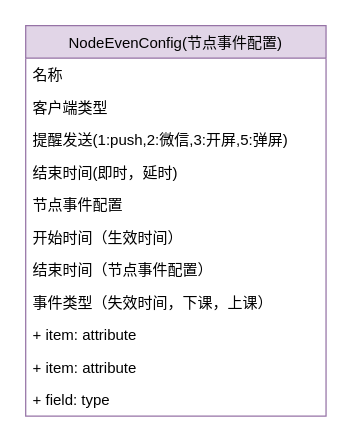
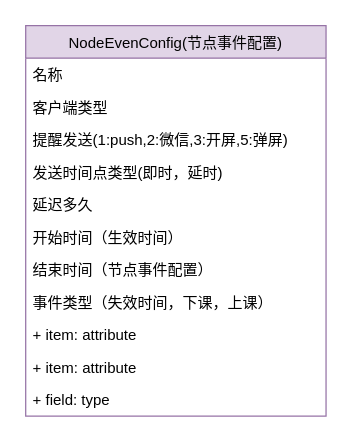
  <mxCell id="0" />
  <mxCell id="1" parent="0" />
  <mxCell id="2" value="NodeEvenConfig(节点事件配置)" style="swimlane;fontStyle=0;childLayout=stackLayout;horizontal=1;startSize=26;fillColor=#e1d5e7;horizontalStack=0;resizeParent=1;resizeParentMax=0;resizeLast=0;collapsible=1;marginBottom=0;strokeColor=#9673a6;" vertex="1" parent="1"><mxGeometry x="20" y="20" width="240" height="312" as="geometry" /></mxCell>
  <mxCell id="3" value="名称" style="text;strokeColor=none;fillColor=none;align=left;verticalAlign=top;spacingLeft=4;spacingRight=4;overflow=hidden;rotatable=0;points=[[0,0.5],[1,0.5]];portConstraint=eastwest;" vertex="1" parent="2"><mxGeometry y="26" width="240" height="26" as="geometry" /></mxCell>
  <mxCell id="4" value="客户端类型" style="text;strokeColor=none;fillColor=none;align=left;verticalAlign=top;spacingLeft=4;spacingRight=4;overflow=hidden;rotatable=0;points=[[0,0.5],[1,0.5]];portConstraint=eastwest;" vertex="1" parent="2"><mxGeometry y="52" width="240" height="26" as="geometry" /></mxCell>
  <mxCell id="5" value="提醒发送(1:push,2:微信,3:开屏,5:弹屏)" style="text;strokeColor=none;fillColor=none;align=left;verticalAlign=top;spacingLeft=4;spacingRight=4;overflow=hidden;rotatable=0;points=[[0,0.5],[1,0.5]];portConstraint=eastwest;" vertex="1" parent="2"><mxGeometry y="78" width="240" height="26" as="geometry" /></mxCell>
- <mxCell id="6" value="结束时间(即时，延时)" style="text;strokeColor=none;fillColor=none;align=left;verticalAlign=top;spacingLeft=4;spacingRight=4;overflow=hidden;rotatable=0;points=[[0,0.5],[1,0.5]];portConstraint=eastwest;" vertex="1" parent="2"><mxGeometry y="104" width="240" height="26" as="geometry" /></mxCell>
- <mxCell id="7" value="节点事件配置" style="text;strokeColor=none;fillColor=none;align=left;verticalAlign=top;spacingLeft=4;spacingRight=4;overflow=hidden;rotatable=0;points=[[0,0.5],[1,0.5]];portConstraint=eastwest;" vertex="1" parent="2"><mxGeometry y="130" width="240" height="26" as="geometry" /></mxCell>
+ <mxCell id="6" value="发送时间点类型(即时，延时)" style="text;strokeColor=none;fillColor=none;align=left;verticalAlign=top;spacingLeft=4;spacingRight=4;overflow=hidden;rotatable=0;points=[[0,0.5],[1,0.5]];portConstraint=eastwest;" vertex="1" parent="2"><mxGeometry y="104" width="240" height="26" as="geometry" /></mxCell>
+ <mxCell id="7" value="延迟多久" style="text;strokeColor=none;fillColor=none;align=left;verticalAlign=top;spacingLeft=4;spacingRight=4;overflow=hidden;rotatable=0;points=[[0,0.5],[1,0.5]];portConstraint=eastwest;" vertex="1" parent="2"><mxGeometry y="130" width="240" height="26" as="geometry" /></mxCell>
  <mxCell id="8" value="开始时间（生效时间）" style="text;strokeColor=none;fillColor=none;align=left;verticalAlign=top;spacingLeft=4;spacingRight=4;overflow=hidden;rotatable=0;points=[[0,0.5],[1,0.5]];portConstraint=eastwest;" vertex="1" parent="2"><mxGeometry y="156" width="240" height="26" as="geometry" /></mxCell>
  <mxCell id="9" value="结束时间（节点事件配置）" style="text;strokeColor=none;fillColor=none;align=left;verticalAlign=top;spacingLeft=4;spacingRight=4;overflow=hidden;rotatable=0;points=[[0,0.5],[1,0.5]];portConstraint=eastwest;" vertex="1" parent="2"><mxGeometry y="182" width="240" height="26" as="geometry" /></mxCell>
  <mxCell id="10" value="事件类型（失效时间，下课，上课）" style="text;strokeColor=none;fillColor=none;align=left;verticalAlign=top;spacingLeft=4;spacingRight=4;overflow=hidden;rotatable=0;points=[[0,0.5],[1,0.5]];portConstraint=eastwest;" vertex="1" parent="2"><mxGeometry y="208" width="240" height="26" as="geometry" /></mxCell>
  <mxCell id="11" value="+ item: attribute" style="text;strokeColor=none;fillColor=none;align=left;verticalAlign=top;spacingLeft=4;spacingRight=4;overflow=hidden;rotatable=0;points=[[0,0.5],[1,0.5]];portConstraint=eastwest;" vertex="1" parent="2"><mxGeometry y="234" width="240" height="26" as="geometry" /></mxCell>
  <mxCell id="12" value="+ item: attribute" style="text;strokeColor=none;fillColor=none;align=left;verticalAlign=top;spacingLeft=4;spacingRight=4;overflow=hidden;rotatable=0;points=[[0,0.5],[1,0.5]];portConstraint=eastwest;" vertex="1" parent="2"><mxGeometry y="260" width="240" height="26" as="geometry" /></mxCell>
  <mxCell id="13" value="+ field: type" style="text;strokeColor=none;fillColor=none;align=left;verticalAlign=top;spacingLeft=4;spacingRight=4;overflow=hidden;rotatable=0;points=[[0,0.5],[1,0.5]];portConstraint=eastwest;" vertex="1" parent="2"><mxGeometry y="286" width="240" height="26" as="geometry" /></mxCell>
